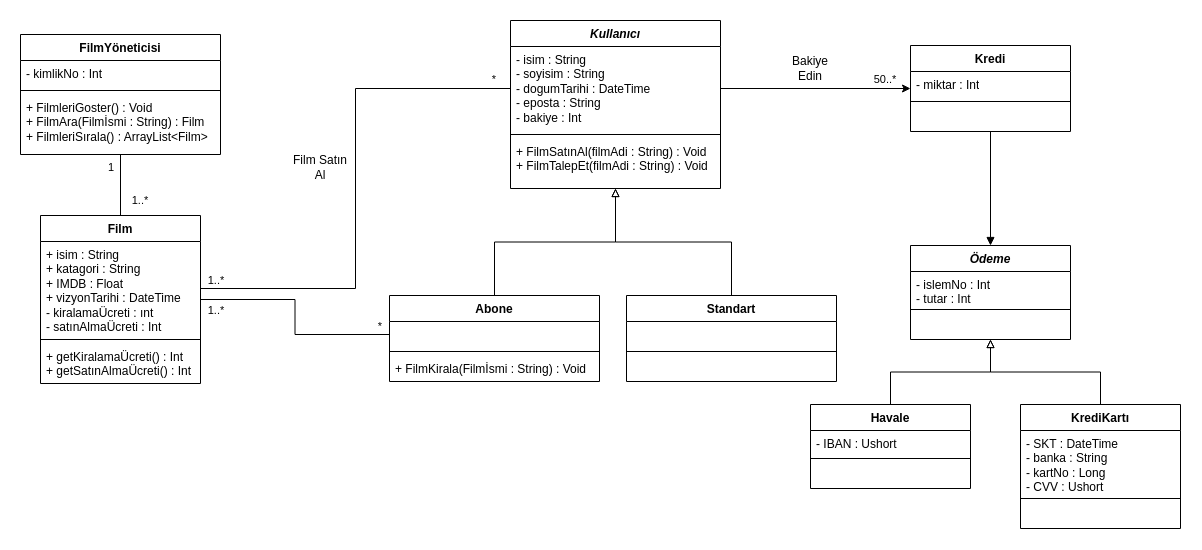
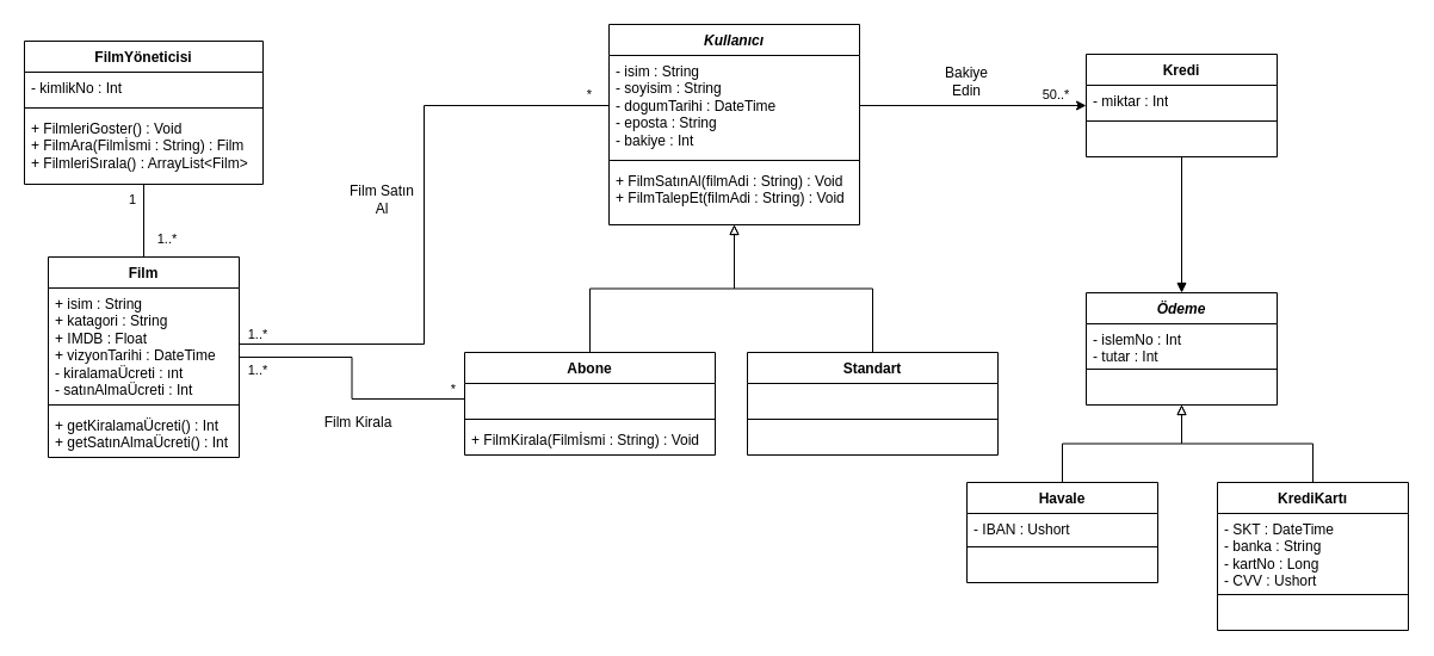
  <mxCell id="0" />
  <mxCell id="1" parent="0" />
  <mxCell id="2" style="edgeStyle=orthogonalEdgeStyle;rounded=0;orthogonalLoop=1;jettySize=auto;html=1;exitX=0.5;exitY=0;exitDx=0;exitDy=0;endArrow=none;endFill=0;" parent="1" source="3" target="11" edge="1"><mxGeometry relative="1" as="geometry" /></mxCell>
  <mxCell id="3" value="Film" style="swimlane;fontStyle=1;align=center;verticalAlign=top;childLayout=stackLayout;horizontal=1;startSize=26;horizontalStack=0;resizeParent=1;resizeParentMax=0;resizeLast=0;collapsible=1;marginBottom=0;whiteSpace=wrap;html=1;" parent="1" vertex="1"><mxGeometry x="40" y="215" width="160" height="168" as="geometry" /></mxCell>
  <mxCell id="4" value="+ isim : String&lt;br&gt;+ katagori : String&lt;br&gt;+ IMDB : Float&lt;br&gt;+ vizyonTarihi : DateTime&lt;br&gt;- kiralamaÜcreti : ınt&lt;br&gt;- satınAlmaÜcreti : Int" style="text;strokeColor=none;fillColor=none;align=left;verticalAlign=top;spacingLeft=4;spacingRight=4;overflow=hidden;rotatable=0;points=[[0,0.5],[1,0.5]];portConstraint=eastwest;whiteSpace=wrap;html=1;" parent="3" vertex="1"><mxGeometry y="26" width="160" height="94" as="geometry" /></mxCell>
  <mxCell id="5" value="" style="line;strokeWidth=1;fillColor=none;align=left;verticalAlign=middle;spacingTop=-1;spacingLeft=3;spacingRight=3;rotatable=0;labelPosition=right;points=[];portConstraint=eastwest;strokeColor=inherit;" parent="3" vertex="1"><mxGeometry y="120" width="160" height="8" as="geometry" /></mxCell>
  <mxCell id="6" value="+ getKiralamaÜcreti() : Int&lt;br&gt;+ getSatınAlmaÜcreti() : Int" style="text;strokeColor=none;fillColor=none;align=left;verticalAlign=top;spacingLeft=4;spacingRight=4;overflow=hidden;rotatable=0;points=[[0,0.5],[1,0.5]];portConstraint=eastwest;whiteSpace=wrap;html=1;" parent="3" vertex="1"><mxGeometry y="128" width="160" height="40" as="geometry" /></mxCell>
  <mxCell id="7" value="&lt;i&gt;Kullanıcı&lt;/i&gt;" style="swimlane;fontStyle=1;align=center;verticalAlign=top;childLayout=stackLayout;horizontal=1;startSize=26;horizontalStack=0;resizeParent=1;resizeParentMax=0;resizeLast=0;collapsible=1;marginBottom=0;whiteSpace=wrap;html=1;" parent="1" vertex="1"><mxGeometry x="510" y="20" width="210" height="168" as="geometry" /></mxCell>
  <mxCell id="8" value="- isim : String&lt;br&gt;- soyisim : String&lt;br&gt;- dogumTarihi : DateTime&lt;br&gt;- eposta : String&lt;br&gt;- bakiye : Int" style="text;strokeColor=none;fillColor=none;align=left;verticalAlign=top;spacingLeft=4;spacingRight=4;overflow=hidden;rotatable=0;points=[[0,0.5],[1,0.5]];portConstraint=eastwest;whiteSpace=wrap;html=1;" parent="7" vertex="1"><mxGeometry y="26" width="210" height="84" as="geometry" /></mxCell>
  <mxCell id="9" value="" style="line;strokeWidth=1;fillColor=none;align=left;verticalAlign=middle;spacingTop=-1;spacingLeft=3;spacingRight=3;rotatable=0;labelPosition=right;points=[];portConstraint=eastwest;strokeColor=inherit;" parent="7" vertex="1"><mxGeometry y="110" width="210" height="8" as="geometry" /></mxCell>
  <mxCell id="10" value="+ FilmSatınAl(filmAdi : String) : Void&lt;br&gt;+ FilmTalepEt(filmAdi : String) : Void" style="text;strokeColor=none;fillColor=none;align=left;verticalAlign=top;spacingLeft=4;spacingRight=4;overflow=hidden;rotatable=0;points=[[0,0.5],[1,0.5]];portConstraint=eastwest;whiteSpace=wrap;html=1;" parent="7" vertex="1"><mxGeometry y="118" width="210" height="50" as="geometry" /></mxCell>
  <mxCell id="11" value="FilmYöneticisi" style="swimlane;fontStyle=1;align=center;verticalAlign=top;childLayout=stackLayout;horizontal=1;startSize=26;horizontalStack=0;resizeParent=1;resizeParentMax=0;resizeLast=0;collapsible=1;marginBottom=0;whiteSpace=wrap;html=1;" parent="1" vertex="1"><mxGeometry x="20" y="34" width="200" height="120" as="geometry" /></mxCell>
  <mxCell id="12" value="- kimlikNo : Int" style="text;strokeColor=none;fillColor=none;align=left;verticalAlign=top;spacingLeft=4;spacingRight=4;overflow=hidden;rotatable=0;points=[[0,0.5],[1,0.5]];portConstraint=eastwest;whiteSpace=wrap;html=1;" parent="11" vertex="1"><mxGeometry y="26" width="200" height="26" as="geometry" /></mxCell>
  <mxCell id="13" value="" style="line;strokeWidth=1;fillColor=none;align=left;verticalAlign=middle;spacingTop=-1;spacingLeft=3;spacingRight=3;rotatable=0;labelPosition=right;points=[];portConstraint=eastwest;strokeColor=inherit;" parent="11" vertex="1"><mxGeometry y="52" width="200" height="8" as="geometry" /></mxCell>
  <mxCell id="14" value="+ FilmleriGoster() : Void&lt;br&gt;+ FilmAra(Filmİsmi : String) : Film&lt;br&gt;+ FilmleriSırala() : ArrayList&amp;lt;Film&amp;gt;" style="text;strokeColor=none;fillColor=none;align=left;verticalAlign=top;spacingLeft=4;spacingRight=4;overflow=hidden;rotatable=0;points=[[0,0.5],[1,0.5]];portConstraint=eastwest;whiteSpace=wrap;html=1;" parent="11" vertex="1"><mxGeometry y="60" width="200" height="60" as="geometry" /></mxCell>
  <mxCell id="15" style="edgeStyle=orthogonalEdgeStyle;rounded=0;orthogonalLoop=1;jettySize=auto;html=1;exitX=0.5;exitY=0;exitDx=0;exitDy=0;startArrow=block;startFill=1;endArrow=none;endFill=0;" parent="1" source="16" target="20" edge="1"><mxGeometry relative="1" as="geometry" /></mxCell>
  <mxCell id="16" value="&lt;i&gt;Ödeme&lt;/i&gt;" style="swimlane;fontStyle=1;align=center;verticalAlign=top;childLayout=stackLayout;horizontal=1;startSize=26;horizontalStack=0;resizeParent=1;resizeParentMax=0;resizeLast=0;collapsible=1;marginBottom=0;whiteSpace=wrap;html=1;" parent="1" vertex="1"><mxGeometry x="910" y="245" width="160" height="94" as="geometry" /></mxCell>
  <mxCell id="17" value="- islemNo : Int&lt;br&gt;- tutar : Int" style="text;strokeColor=none;fillColor=none;align=left;verticalAlign=top;spacingLeft=4;spacingRight=4;overflow=hidden;rotatable=0;points=[[0,0.5],[1,0.5]];portConstraint=eastwest;whiteSpace=wrap;html=1;" parent="16" vertex="1"><mxGeometry y="26" width="160" height="34" as="geometry" /></mxCell>
  <mxCell id="18" value="" style="line;strokeWidth=1;fillColor=none;align=left;verticalAlign=middle;spacingTop=-1;spacingLeft=3;spacingRight=3;rotatable=0;labelPosition=right;points=[];portConstraint=eastwest;strokeColor=inherit;" parent="16" vertex="1"><mxGeometry y="60" width="160" height="8" as="geometry" /></mxCell>
  <mxCell id="19" value="&amp;nbsp;" style="text;strokeColor=none;fillColor=none;align=left;verticalAlign=top;spacingLeft=4;spacingRight=4;overflow=hidden;rotatable=0;points=[[0,0.5],[1,0.5]];portConstraint=eastwest;whiteSpace=wrap;html=1;" parent="16" vertex="1"><mxGeometry y="68" width="160" height="26" as="geometry" /></mxCell>
  <mxCell id="20" value="Kredi" style="swimlane;fontStyle=1;align=center;verticalAlign=top;childLayout=stackLayout;horizontal=1;startSize=26;horizontalStack=0;resizeParent=1;resizeParentMax=0;resizeLast=0;collapsible=1;marginBottom=0;whiteSpace=wrap;html=1;" parent="1" vertex="1"><mxGeometry x="910" y="45" width="160" height="86" as="geometry" /></mxCell>
  <mxCell id="21" value="- miktar : Int" style="text;strokeColor=none;fillColor=none;align=left;verticalAlign=top;spacingLeft=4;spacingRight=4;overflow=hidden;rotatable=0;points=[[0,0.5],[1,0.5]];portConstraint=eastwest;whiteSpace=wrap;html=1;" parent="20" vertex="1"><mxGeometry y="26" width="160" height="26" as="geometry" /></mxCell>
  <mxCell id="22" value="" style="line;strokeWidth=1;fillColor=none;align=left;verticalAlign=middle;spacingTop=-1;spacingLeft=3;spacingRight=3;rotatable=0;labelPosition=right;points=[];portConstraint=eastwest;strokeColor=inherit;" parent="20" vertex="1"><mxGeometry y="52" width="160" height="8" as="geometry" /></mxCell>
  <mxCell id="23" value="&amp;nbsp;" style="text;strokeColor=none;fillColor=none;align=left;verticalAlign=top;spacingLeft=4;spacingRight=4;overflow=hidden;rotatable=0;points=[[0,0.5],[1,0.5]];portConstraint=eastwest;whiteSpace=wrap;html=1;" parent="20" vertex="1"><mxGeometry y="60" width="160" height="26" as="geometry" /></mxCell>
  <mxCell id="24" style="edgeStyle=orthogonalEdgeStyle;rounded=0;orthogonalLoop=1;jettySize=auto;html=1;exitX=1;exitY=0.5;exitDx=0;exitDy=0;" parent="1" source="8" target="20" edge="1"><mxGeometry relative="1" as="geometry" /></mxCell>
  <mxCell id="25" style="edgeStyle=orthogonalEdgeStyle;rounded=0;orthogonalLoop=1;jettySize=auto;html=1;exitX=0.5;exitY=0;exitDx=0;exitDy=0;endArrow=block;endFill=0;" parent="1" source="26" target="16" edge="1"><mxGeometry relative="1" as="geometry" /></mxCell>
  <mxCell id="26" value="KrediKartı" style="swimlane;fontStyle=1;align=center;verticalAlign=top;childLayout=stackLayout;horizontal=1;startSize=26;horizontalStack=0;resizeParent=1;resizeParentMax=0;resizeLast=0;collapsible=1;marginBottom=0;whiteSpace=wrap;html=1;" parent="1" vertex="1"><mxGeometry x="1020" y="404" width="160" height="124" as="geometry" /></mxCell>
  <mxCell id="27" value="- SKT : DateTime&lt;br&gt;- banka : String&lt;br&gt;- kartNo : Long&lt;br&gt;- CVV : Ushort" style="text;strokeColor=none;fillColor=none;align=left;verticalAlign=top;spacingLeft=4;spacingRight=4;overflow=hidden;rotatable=0;points=[[0,0.5],[1,0.5]];portConstraint=eastwest;whiteSpace=wrap;html=1;" parent="26" vertex="1"><mxGeometry y="26" width="160" height="64" as="geometry" /></mxCell>
  <mxCell id="28" value="" style="line;strokeWidth=1;fillColor=none;align=left;verticalAlign=middle;spacingTop=-1;spacingLeft=3;spacingRight=3;rotatable=0;labelPosition=right;points=[];portConstraint=eastwest;strokeColor=inherit;" parent="26" vertex="1"><mxGeometry y="90" width="160" height="8" as="geometry" /></mxCell>
  <mxCell id="29" value="&amp;nbsp;" style="text;strokeColor=none;fillColor=none;align=left;verticalAlign=top;spacingLeft=4;spacingRight=4;overflow=hidden;rotatable=0;points=[[0,0.5],[1,0.5]];portConstraint=eastwest;whiteSpace=wrap;html=1;" parent="26" vertex="1"><mxGeometry y="98" width="160" height="26" as="geometry" /></mxCell>
  <mxCell id="30" style="edgeStyle=orthogonalEdgeStyle;rounded=0;orthogonalLoop=1;jettySize=auto;html=1;exitX=0.5;exitY=0;exitDx=0;exitDy=0;endArrow=block;endFill=0;" parent="1" source="31" target="16" edge="1"><mxGeometry relative="1" as="geometry" /></mxCell>
  <mxCell id="31" value="Havale" style="swimlane;fontStyle=1;align=center;verticalAlign=top;childLayout=stackLayout;horizontal=1;startSize=26;horizontalStack=0;resizeParent=1;resizeParentMax=0;resizeLast=0;collapsible=1;marginBottom=0;whiteSpace=wrap;html=1;" parent="1" vertex="1"><mxGeometry x="810" y="404" width="160" height="84" as="geometry" /></mxCell>
  <mxCell id="32" value="- IBAN : Ushort" style="text;strokeColor=none;fillColor=none;align=left;verticalAlign=top;spacingLeft=4;spacingRight=4;overflow=hidden;rotatable=0;points=[[0,0.5],[1,0.5]];portConstraint=eastwest;whiteSpace=wrap;html=1;" parent="31" vertex="1"><mxGeometry y="26" width="160" height="24" as="geometry" /></mxCell>
  <mxCell id="33" value="" style="line;strokeWidth=1;fillColor=none;align=left;verticalAlign=middle;spacingTop=-1;spacingLeft=3;spacingRight=3;rotatable=0;labelPosition=right;points=[];portConstraint=eastwest;strokeColor=inherit;" parent="31" vertex="1"><mxGeometry y="50" width="160" height="8" as="geometry" /></mxCell>
  <mxCell id="34" value="&amp;nbsp;" style="text;strokeColor=none;fillColor=none;align=left;verticalAlign=top;spacingLeft=4;spacingRight=4;overflow=hidden;rotatable=0;points=[[0,0.5],[1,0.5]];portConstraint=eastwest;whiteSpace=wrap;html=1;" parent="31" vertex="1"><mxGeometry y="58" width="160" height="26" as="geometry" /></mxCell>
  <mxCell id="35" style="edgeStyle=orthogonalEdgeStyle;rounded=0;orthogonalLoop=1;jettySize=auto;html=1;exitX=0.5;exitY=0;exitDx=0;exitDy=0;endArrow=block;endFill=0;" parent="1" source="36" target="7" edge="1"><mxGeometry relative="1" as="geometry" /></mxCell>
  <mxCell id="36" value="Standart" style="swimlane;fontStyle=1;align=center;verticalAlign=top;childLayout=stackLayout;horizontal=1;startSize=26;horizontalStack=0;resizeParent=1;resizeParentMax=0;resizeLast=0;collapsible=1;marginBottom=0;whiteSpace=wrap;html=1;" parent="1" vertex="1"><mxGeometry x="626" y="295" width="210" height="86" as="geometry" /></mxCell>
  <mxCell id="37" value="&amp;nbsp;" style="text;strokeColor=none;fillColor=none;align=left;verticalAlign=top;spacingLeft=4;spacingRight=4;overflow=hidden;rotatable=0;points=[[0,0.5],[1,0.5]];portConstraint=eastwest;whiteSpace=wrap;html=1;" parent="36" vertex="1"><mxGeometry y="26" width="210" height="26" as="geometry" /></mxCell>
  <mxCell id="38" value="" style="line;strokeWidth=1;fillColor=none;align=left;verticalAlign=middle;spacingTop=-1;spacingLeft=3;spacingRight=3;rotatable=0;labelPosition=right;points=[];portConstraint=eastwest;strokeColor=inherit;" parent="36" vertex="1"><mxGeometry y="52" width="210" height="8" as="geometry" /></mxCell>
  <mxCell id="39" value="&amp;nbsp;" style="text;strokeColor=none;fillColor=none;align=left;verticalAlign=top;spacingLeft=4;spacingRight=4;overflow=hidden;rotatable=0;points=[[0,0.5],[1,0.5]];portConstraint=eastwest;whiteSpace=wrap;html=1;" parent="36" vertex="1"><mxGeometry y="60" width="210" height="26" as="geometry" /></mxCell>
  <mxCell id="40" style="edgeStyle=orthogonalEdgeStyle;rounded=0;orthogonalLoop=1;jettySize=auto;html=1;exitX=0.5;exitY=0;exitDx=0;exitDy=0;endArrow=block;endFill=0;" parent="1" source="41" target="7" edge="1"><mxGeometry relative="1" as="geometry" /></mxCell>
  <mxCell id="41" value="Abone" style="swimlane;fontStyle=1;align=center;verticalAlign=top;childLayout=stackLayout;horizontal=1;startSize=26;horizontalStack=0;resizeParent=1;resizeParentMax=0;resizeLast=0;collapsible=1;marginBottom=0;whiteSpace=wrap;html=1;" parent="1" vertex="1"><mxGeometry x="389" y="295" width="210" height="86" as="geometry" /></mxCell>
  <mxCell id="42" value="&amp;nbsp;" style="text;strokeColor=none;fillColor=none;align=left;verticalAlign=top;spacingLeft=4;spacingRight=4;overflow=hidden;rotatable=0;points=[[0,0.5],[1,0.5]];portConstraint=eastwest;whiteSpace=wrap;html=1;" parent="41" vertex="1"><mxGeometry y="26" width="210" height="26" as="geometry" /></mxCell>
  <mxCell id="43" value="" style="line;strokeWidth=1;fillColor=none;align=left;verticalAlign=middle;spacingTop=-1;spacingLeft=3;spacingRight=3;rotatable=0;labelPosition=right;points=[];portConstraint=eastwest;strokeColor=inherit;" parent="41" vertex="1"><mxGeometry y="52" width="210" height="8" as="geometry" /></mxCell>
  <mxCell id="44" value="+ FilmKirala(Filmİsmi : String) : Void" style="text;strokeColor=none;fillColor=none;align=left;verticalAlign=top;spacingLeft=4;spacingRight=4;overflow=hidden;rotatable=0;points=[[0,0.5],[1,0.5]];portConstraint=eastwest;whiteSpace=wrap;html=1;" parent="41" vertex="1"><mxGeometry y="60" width="210" height="26" as="geometry" /></mxCell>
  <mxCell id="45" value="Bakiye Edin" style="text;html=1;strokeColor=none;fillColor=none;align=center;verticalAlign=middle;whiteSpace=wrap;rounded=0;" parent="1" vertex="1"><mxGeometry x="780" y="53" width="60" height="30" as="geometry" /></mxCell>
  <mxCell id="46" value="50..*" style="text;html=1;strokeColor=none;fillColor=none;align=center;verticalAlign=middle;whiteSpace=wrap;rounded=0;fontSize=11;" parent="1" vertex="1"><mxGeometry x="855" y="64" width="60" height="30" as="geometry" /></mxCell>
  <mxCell id="47" style="edgeStyle=orthogonalEdgeStyle;rounded=0;orthogonalLoop=1;jettySize=auto;html=1;exitX=0;exitY=0.5;exitDx=0;exitDy=0;endArrow=none;endFill=0;" parent="1" source="8" target="4" edge="1"><mxGeometry relative="1" as="geometry" /></mxCell>
  <mxCell id="48" value="1..*" style="text;html=1;strokeColor=none;fillColor=none;align=center;verticalAlign=middle;whiteSpace=wrap;rounded=0;fontSize=11;" parent="1" vertex="1"><mxGeometry y="185" width="60" height="30" as="geometry" x="110" /></mxCell>
  <mxCell id="49" value="1" style="text;html=1;strokeColor=none;fillColor=none;align=center;verticalAlign=middle;whiteSpace=wrap;rounded=0;fontSize=11;" parent="1" vertex="1"><mxGeometry x="81" y="152" width="60" height="30" as="geometry" /></mxCell>
  <mxCell id="50" style="edgeStyle=orthogonalEdgeStyle;rounded=0;orthogonalLoop=1;jettySize=auto;html=1;exitX=0;exitY=0.5;exitDx=0;exitDy=0;endArrow=none;endFill=0;" edge="1" parent="1" source="42" target="3"><mxGeometry relative="1" as="geometry" /></mxCell>
  <mxCell id="51" value="Film Satın Al" style="text;html=1;strokeColor=none;fillColor=none;align=center;verticalAlign=middle;whiteSpace=wrap;rounded=0;" vertex="1" parent="1"><mxGeometry x="290" y="152" width="60" height="30" as="geometry" /></mxCell>
+ <mxCell id="52" value="Film Kirala" style="text;html=1;strokeColor=none;fillColor=none;align=center;verticalAlign=middle;whiteSpace=wrap;rounded=0;" vertex="1" parent="1"><mxGeometry x="270" y="339" width="60" height="30" as="geometry" /></mxCell>
  <mxCell id="53" value="*" style="text;html=1;strokeColor=none;fillColor=none;align=center;verticalAlign=middle;whiteSpace=wrap;rounded=0;fontSize=11;" vertex="1" parent="1"><mxGeometry x="350" y="311" width="60" height="30" as="geometry" /></mxCell>
  <mxCell id="54" value="1..*" style="text;html=1;strokeColor=none;fillColor=none;align=center;verticalAlign=middle;whiteSpace=wrap;rounded=0;fontSize=11;" vertex="1" parent="1"><mxGeometry x="186" y="295" width="60" height="30" as="geometry" /></mxCell>
  <mxCell id="55" value="1..*" style="text;html=1;strokeColor=none;fillColor=none;align=center;verticalAlign=middle;whiteSpace=wrap;rounded=0;fontSize=11;" vertex="1" parent="1"><mxGeometry x="186" y="265" width="60" height="30" as="geometry" /></mxCell>
  <mxCell id="56" value="*" style="text;html=1;strokeColor=none;fillColor=none;align=center;verticalAlign=middle;whiteSpace=wrap;rounded=0;fontSize=11;" vertex="1" parent="1"><mxGeometry x="464" y="64" width="60" height="30" as="geometry" /></mxCell>
